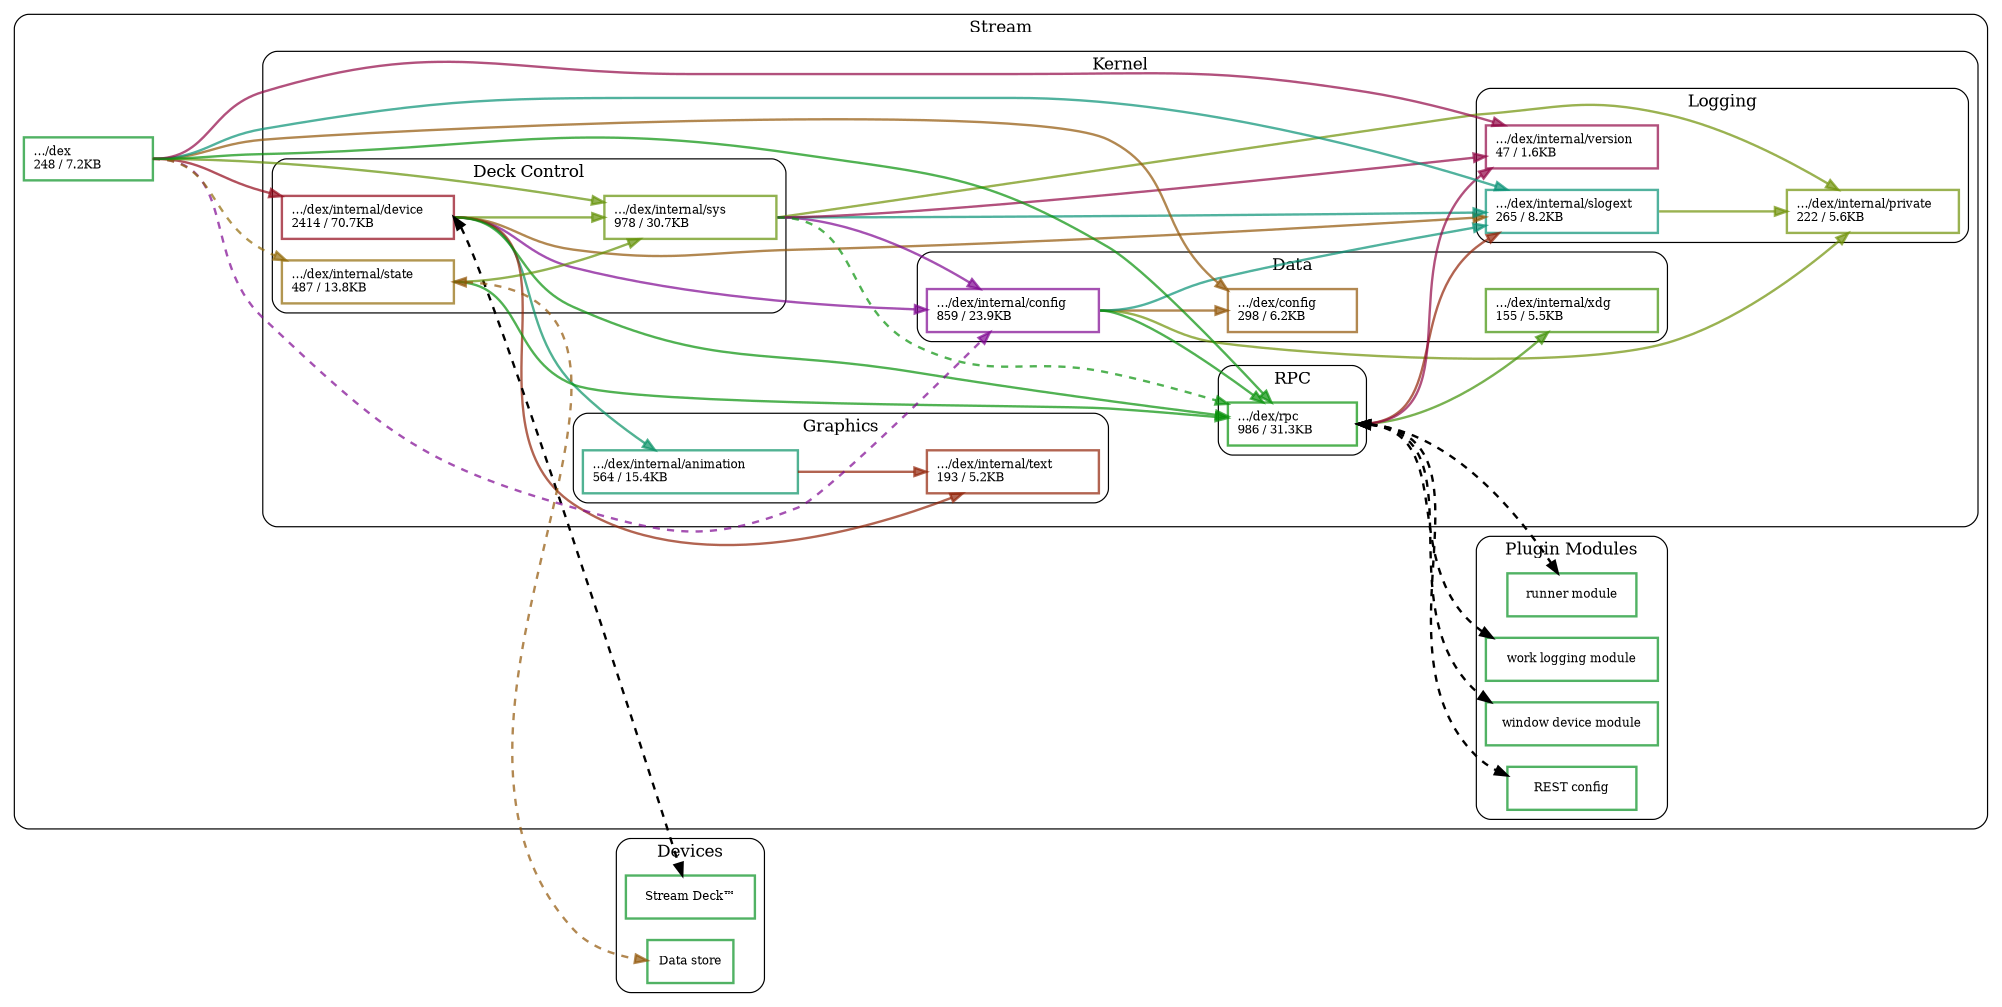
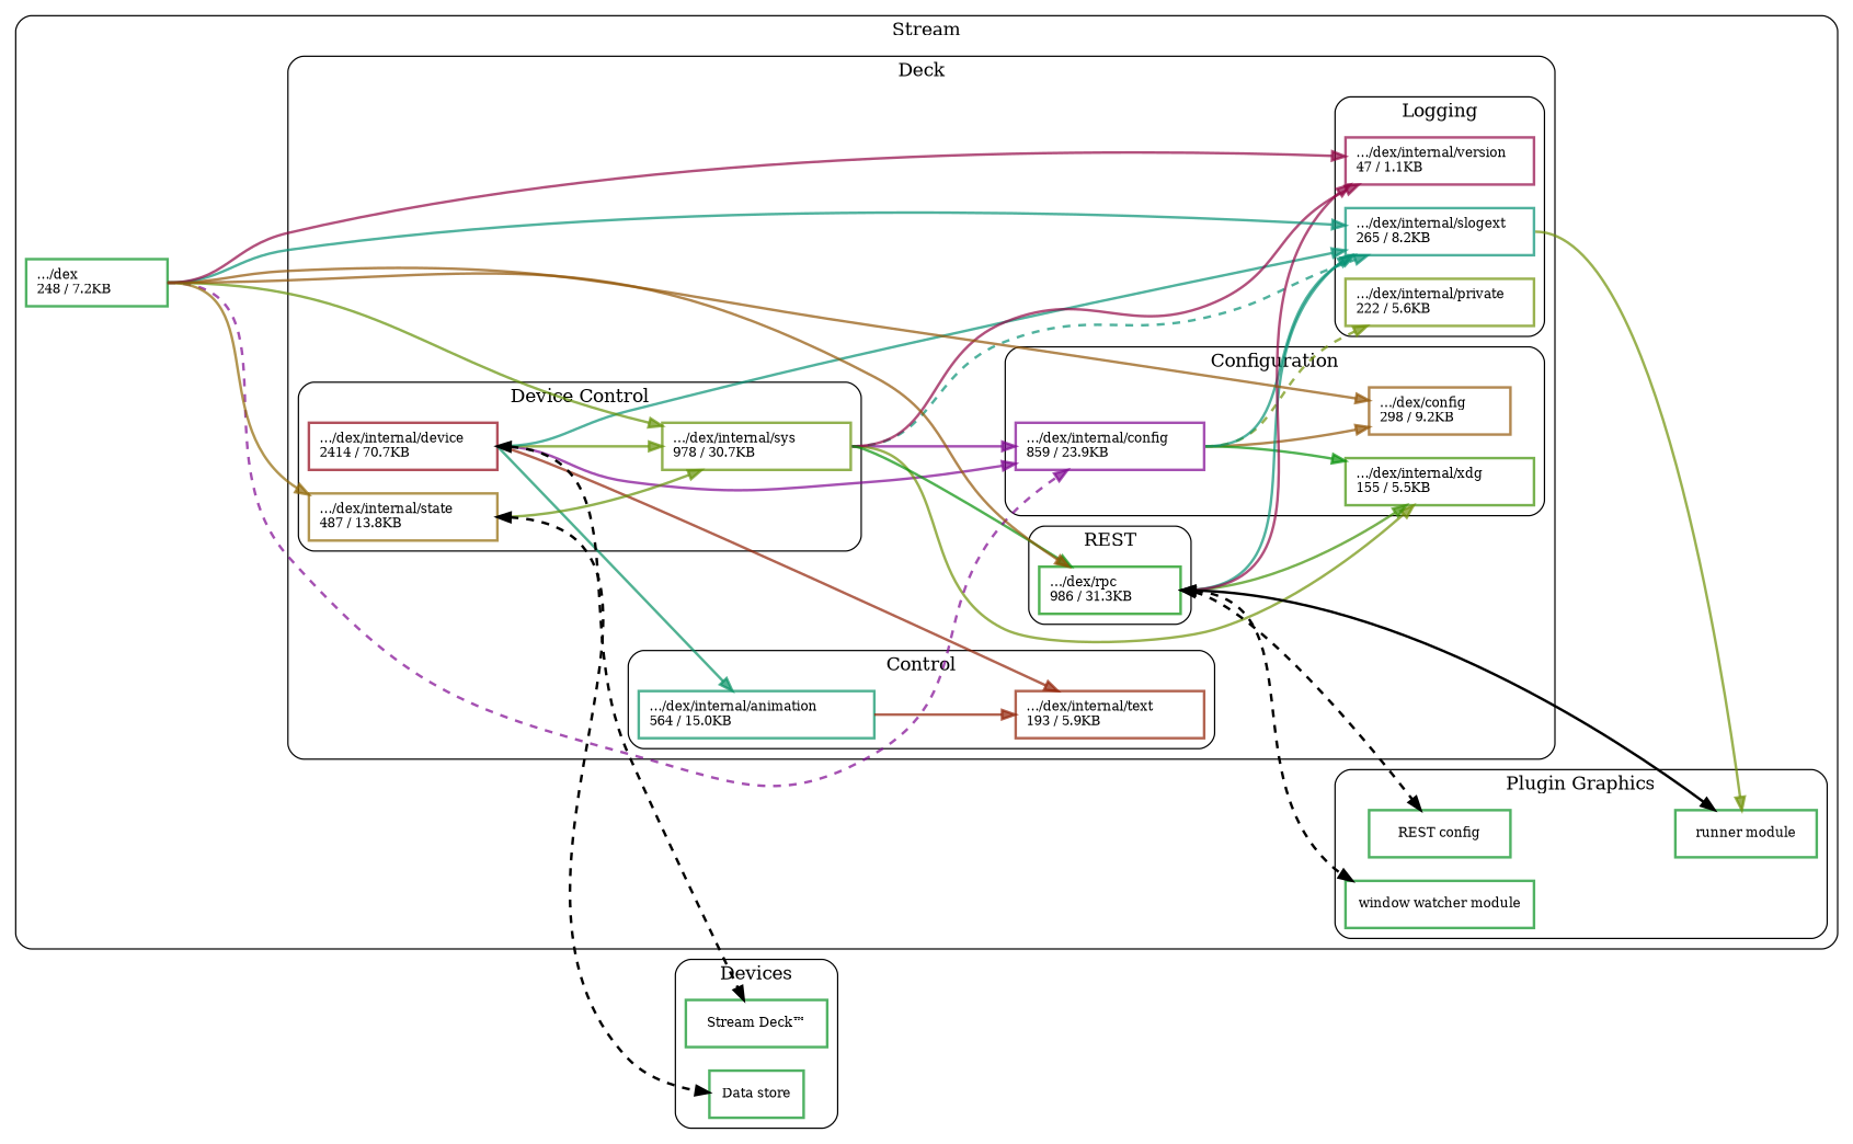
  digraph {
    compound=true
    newrank=true
    quantum=0.5
    rankdir=LR
    ranksep=1.5
    node [color="#079122b2" fontsize=10 penwidth=2 shape=rectangle]
    edge [penwidth=2 tailport=e]
-   n1 [color="#915507b2" label="…/dex/config\l298 / 6.2KB\l"]
+   n1 [color="#915507b2" label="…/dex/config\l298 / 9.2KB\l"]
    n2 [color="#7e0791b2" label="…/dex/internal/config\l859 / 23.9KB\l"]
    n3 [color="#3f9107b2" label="…/dex/internal/xdg\l155 / 5.5KB\l"]
    n4 [color="#910717b2" label="…/dex/internal/device\l2414 / 70.7KB\l"]
    n5 [color="#916907b2" label="…/dex/internal/state\l487 / 13.8KB\l"]
    n6 [color="#639107b2" label="…/dex/internal/sys\l978 / 30.7KB\l"]
-   n7 [color="#079165b2" label="…/dex/internal/animation\l564 / 15.4KB\l"]
-   n8 [color="#912207b2" label="…/dex/internal/text\l193 / 5.2KB\l"]
+   n7 [color="#079165b2" label="…/dex/internal/animation\l564 / 15.0KB\l"]
+   n8 [color="#912207b2" label="…/dex/internal/text\l193 / 5.9KB\l"]
    n9 [color="#6f9107b2" label="…/dex/internal/private\l222 / 5.6KB\l"]
    n10 [color="#079174b2" label="…/dex/internal/slogext\l265 / 8.2KB\l"]
-   n11 [color="#910745b2" label="…/dex/internal/version\l47 / 1.6KB\l"]
+   n11 [color="#910745b2" label="…/dex/internal/version\l47 / 1.1KB\l"]
    n12 [color="#079109b2" label="…/dex/rpc\l986 / 31.3KB\l"]
    n13 [label="REST config"]
    n14 [label="runner module"]
-   n15 [label="work logging module"]
-   n16 [label="window device module"]
+   n16 [label="window watcher module"]
    n17 [label="…/dex\l248 / 7.2KB\l"]
    n18 [label="Stream Deck™"]
    n19 [label="Data store"]
    subgraph cluster_1 {
      label=Stream
      style=rounded
      n17
      subgraph cluster_2 {
-       label=Kernel
+       label=Deck
        style=rounded
        subgraph cluster_3 {
-         label=Data
+         label=Configuration
          style=rounded
          n1
          n2
          n3
        }
        subgraph cluster_4 {
-         label="Deck Control"
+         label="Device Control"
          style=rounded
          n4
          n5
          n6
        }
        subgraph cluster_5 {
-         label=Graphics
+         label=Control
          style=rounded
          n7
          n8
        }
        subgraph cluster_6 {
          label=Logging
          style=rounded
          n9
          n10
          n11
        }
        subgraph cluster_7 {
-         label=RPC
+         label=REST
          style=rounded
          n12
        }
      }
      subgraph cluster_8 {
-       label="Plugin Modules"
+       label="Plugin Graphics"
        style=rounded
        n13
        n14
-       n15
        n16
      }
    }
    subgraph cluster_9 {
      label=Devices
      style=rounded
      n18
      n19
    }
    n2 -> n1 [color="#915507b2"]
-   n2 -> n9 [color="#6f9107b2"]
+   n2 -> n9 [color="#6f9107b2" style=dashed]
    n2 -> n10 [color="#079174b2"]
-   n2 -> n12 [color="#079109b2"]
+   n2 -> n3 [color="#079109b2"]
    n4 -> n2 [color="#7e0791b2"]
    n4 -> n6 [color="#639107b2"]
    n4 -> n7 [color="#079165b2"]
    n4 -> n8 [color="#912207b2"]
-   n4 -> n10 [color="#915507b2"]
-   n4 -> n12 [color="#079109b2"]
+   n4 -> n10 [color="#079174b2"]
    n4 -> n18 [dir=both style=dashed]
    n5 -> n6 [color="#639107b2"]
-   n5 -> n12 [color="#079109b2"]
-   n5 -> n19 [dir=both style=dashed color="#915507b2"]
+   n5 -> n19 [dir=both style=dashed]
    n6 -> n2 [color="#7e0791b2"]
-   n6 -> n9 [color="#6f9107b2"]
-   n6 -> n10 [color="#079174b2"]
+   n6 -> n3 [color="#6f9107b2"]
+   n6 -> n10 [color="#079174b2" style=dashed]
    n6 -> n11 [color="#910745b2"]
-   n6 -> n12 [color="#079109b2" style=dashed]
+   n6 -> n12 [color="#079109b2"]
    n7 -> n8 [color="#912207b2"]
-   n10 -> n9 [color="#6f9107b2"]
+   n10 -> n14 [color="#6f9107b2"]
    n12 -> n3 [color="#3f9107b2"]
-   n12 -> n10 [color="#912207b2"]
+   n12 -> n10 [color="#079174b2"]
    n12 -> n11 [color="#910745b2"]
    n12 -> n13 [dir=both style=dashed]
-   n12 -> n14 [dir=both style=dashed]
-   n12 -> n15 [dir=both style=dashed]
+   n12 -> n14 [dir=both style=solid]
    n12 -> n16 [dir=both style=dashed]
    n17 -> n1 [color="#915507b2"]
    n17 -> n2 [color="#7e0791b2" style=dashed]
-   n17 -> n4 [color="#910717b2"]
-   n17 -> n5 [color="#916907b2" style=dashed]
+   n17 -> n5 [color="#916907b2"]
    n17 -> n6 [color="#639107b2"]
    n17 -> n10 [color="#079174b2"]
    n17 -> n11 [color="#910745b2"]
-   n17 -> n12 [color="#079109b2"]
+   n17 -> n12 [color="#915507b2"]
  }
